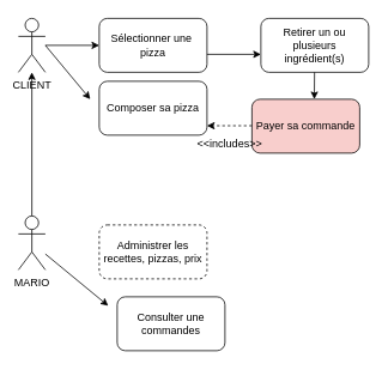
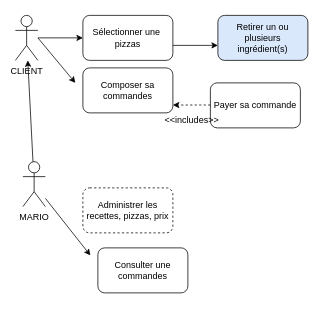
  <mxCell id="0" />
  <mxCell id="1" parent="0" />
  <mxCell id="2" value="CLIENT" style="shape=umlActor;verticalLabelPosition=bottom;verticalAlign=top;html=1;outlineConnect=0;" vertex="1" parent="1"><mxGeometry x="20" y="20" width="30" height="60" as="geometry" /></mxCell>
- <mxCell id="3" value="Sélectionner une&amp;nbsp; pizza" style="rounded=1;whiteSpace=wrap;html=1;" vertex="1" parent="1"><mxGeometry x="110" y="20" width="120" height="60" as="geometry" /></mxCell>
+ <mxCell id="3" value="Sélectionner une&amp;nbsp; pizzas" style="rounded=1;whiteSpace=wrap;html=1;" vertex="1" parent="1"><mxGeometry x="110" y="20" width="120" height="60" as="geometry" /></mxCell>
  <mxCell id="4" value="" style="endArrow=classic;html=1;rounded=0;" edge="1" parent="1" source="2"><mxGeometry width="50" height="50" relative="1" as="geometry"><mxPoint x="60" y="90" as="sourcePoint" /><mxPoint x="110" y="50" as="targetPoint" /></mxGeometry></mxCell>
- <mxCell id="5" value="MARIO" style="shape=umlActor;verticalLabelPosition=bottom;verticalAlign=top;html=1;outlineConnect=0;" vertex="1" parent="1"><mxGeometry x="20" y="240" width="30" height="60" as="geometry" /></mxCell>
+ <mxCell id="5" value="MARIO" style="shape=umlActor;verticalLabelPosition=bottom;verticalAlign=top;html=1;outlineConnect=0;" vertex="1" parent="1"><mxGeometry x="30" y="215" width="30" height="60" as="geometry" /></mxCell>
  <mxCell id="6" value="Administrer les recettes, pizzas, prix" style="rounded=1;whiteSpace=wrap;html=1;dashed=1;" vertex="1" parent="1"><mxGeometry x="110" y="250" width="120" height="60" as="geometry" /></mxCell>
  <mxCell id="7" value="" style="endArrow=classic;html=1;rounded=0;" edge="1" parent="1" source="5" target="2"><mxGeometry width="50" height="50" relative="1" as="geometry"><mxPoint x="50" y="270" as="sourcePoint" /><mxPoint x="100" y="220" as="targetPoint" /></mxGeometry></mxCell>
  <mxCell id="8" value="" style="endArrow=classic;html=1;rounded=0;" edge="1" parent="1"><mxGeometry width="50" height="50" relative="1" as="geometry"><mxPoint x="50" y="50" as="sourcePoint" /><mxPoint x="100" y="110" as="targetPoint" /></mxGeometry></mxCell>
- <mxCell id="9" value="Composer sa pizza" style="rounded=1;whiteSpace=wrap;html=1;" vertex="1" parent="1"><mxGeometry x="110" y="90" width="120" height="60" as="geometry" /></mxCell>
+ <mxCell id="9" value="Composer sa commandes" style="rounded=1;whiteSpace=wrap;html=1;" vertex="1" parent="1"><mxGeometry x="110" y="90" width="120" height="60" as="geometry" /></mxCell>
  <mxCell id="10" value="" style="endArrow=classic;html=1;rounded=0;" edge="1" parent="1"><mxGeometry width="50" height="50" relative="1" as="geometry"><mxPoint x="230" y="60" as="sourcePoint" /><mxPoint x="290" y="60" as="targetPoint" /></mxGeometry></mxCell>
- <mxCell id="11" value="Retirer un ou plusieurs ingrédient(s)" style="rounded=1;whiteSpace=wrap;html=1;" vertex="1" parent="1"><mxGeometry x="290" y="20" width="120" height="60" as="geometry" /></mxCell>
- <mxCell id="12" value="Payer sa commande" style="rounded=1;whiteSpace=wrap;html=1;fillColor=#f8cecc;" vertex="1" parent="1"><mxGeometry x="280" y="110" width="120" height="60" as="geometry" /></mxCell>
- <mxCell id="13" value="" style="endArrow=classic;html=1;rounded=0;entryX=0.579;entryY=0;entryDx=0;entryDy=0;entryPerimeter=0;" edge="1" parent="1" source="11" target="12"><mxGeometry width="50" height="50" relative="1" as="geometry"><mxPoint x="370" y="80" as="sourcePoint" /><mxPoint x="480" y="80" as="targetPoint" /></mxGeometry></mxCell>
+ <mxCell id="11" value="Retirer un ou plusieurs ingrédient(s)" style="rounded=1;whiteSpace=wrap;html=1;fillColor=#dae8fc;" vertex="1" parent="1"><mxGeometry x="290" y="20" width="120" height="60" as="geometry" /></mxCell>
+ <mxCell id="12" value="Payer sa commande" style="rounded=1;whiteSpace=wrap;html=1;" vertex="1" parent="1"><mxGeometry x="280" y="110" width="120" height="60" as="geometry" /></mxCell>
  <mxCell id="14" value="" style="endArrow=classic;html=1;rounded=0;" edge="1" parent="1" source="5"><mxGeometry width="50" height="50" relative="1" as="geometry"><mxPoint x="70" y="360" as="sourcePoint" /><mxPoint x="120" y="340" as="targetPoint" /><Array as="points" /></mxGeometry></mxCell>
  <mxCell id="15" value="Consulter une commandes" style="rounded=1;whiteSpace=wrap;html=1;" vertex="1" parent="1"><mxGeometry x="130" y="330" width="120" height="60" as="geometry" /></mxCell>
  <mxCell id="16" value="" style="edgeStyle=orthogonalEdgeStyle;rounded=0;orthogonalLoop=1;jettySize=auto;html=1;dashed=1;" edge="1" parent="1"><mxGeometry relative="1" as="geometry"><mxPoint x="280" y="140" as="sourcePoint" /><mxPoint x="230" y="139.5" as="targetPoint" /><Array as="points"><mxPoint x="230" y="139.5" /><mxPoint x="230" y="139.5" /></Array></mxGeometry></mxCell>
  <mxCell id="17" value="&amp;lt;&amp;lt;includes&amp;gt;&amp;gt;" style="text;html=1;align=center;verticalAlign=middle;resizable=0;points=[];autosize=1;strokeColor=none;fillColor=none;" vertex="1" parent="1"><mxGeometry x="210" y="150" width="90" height="20" as="geometry" /></mxCell>
